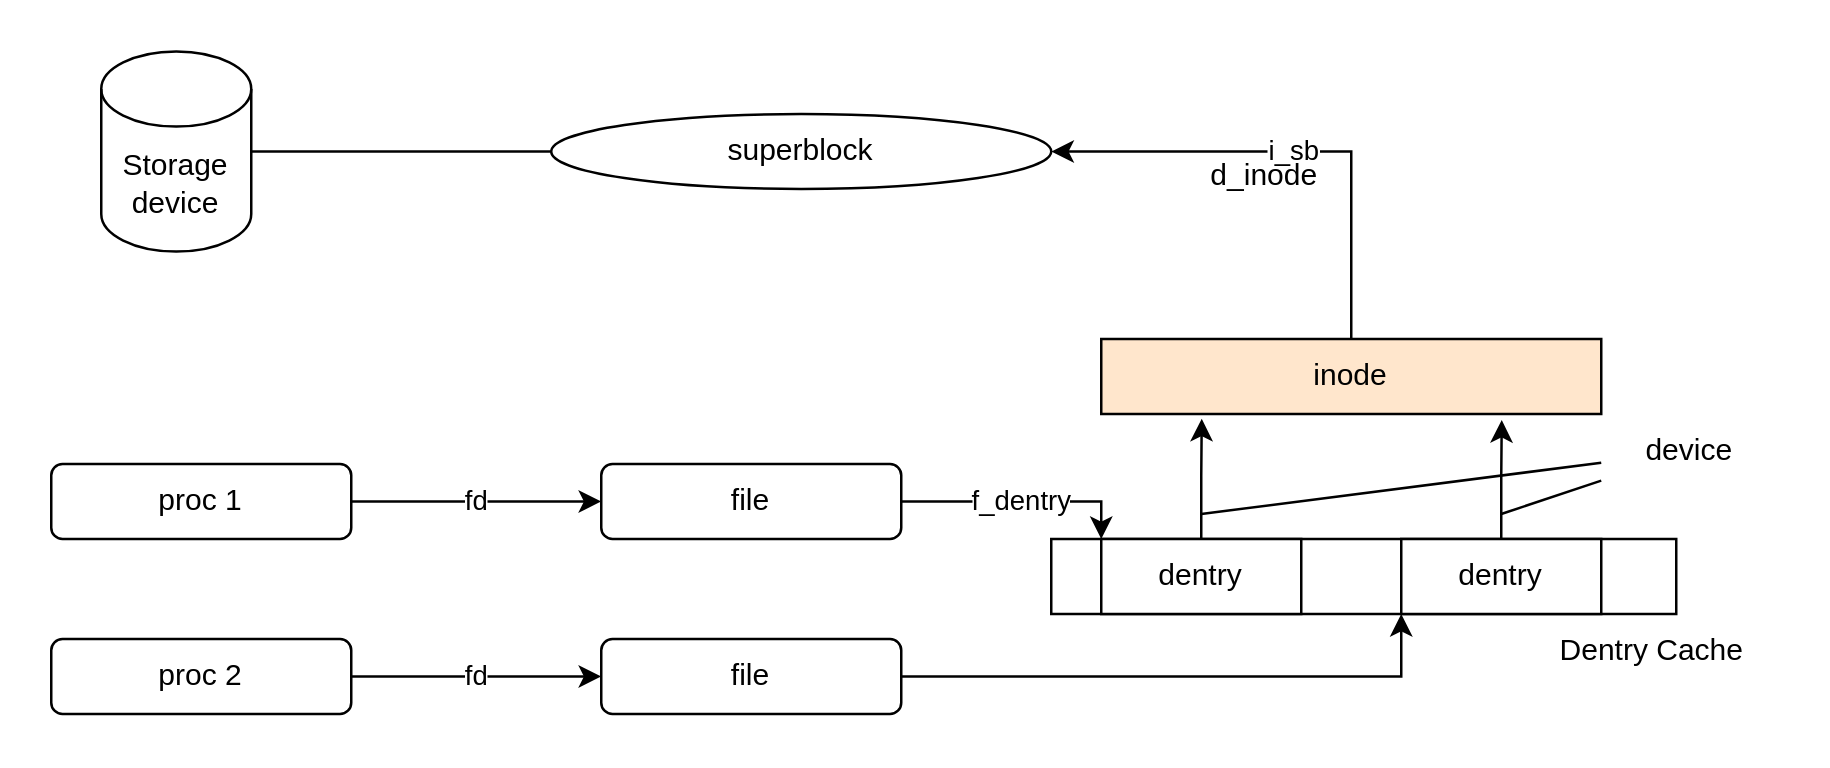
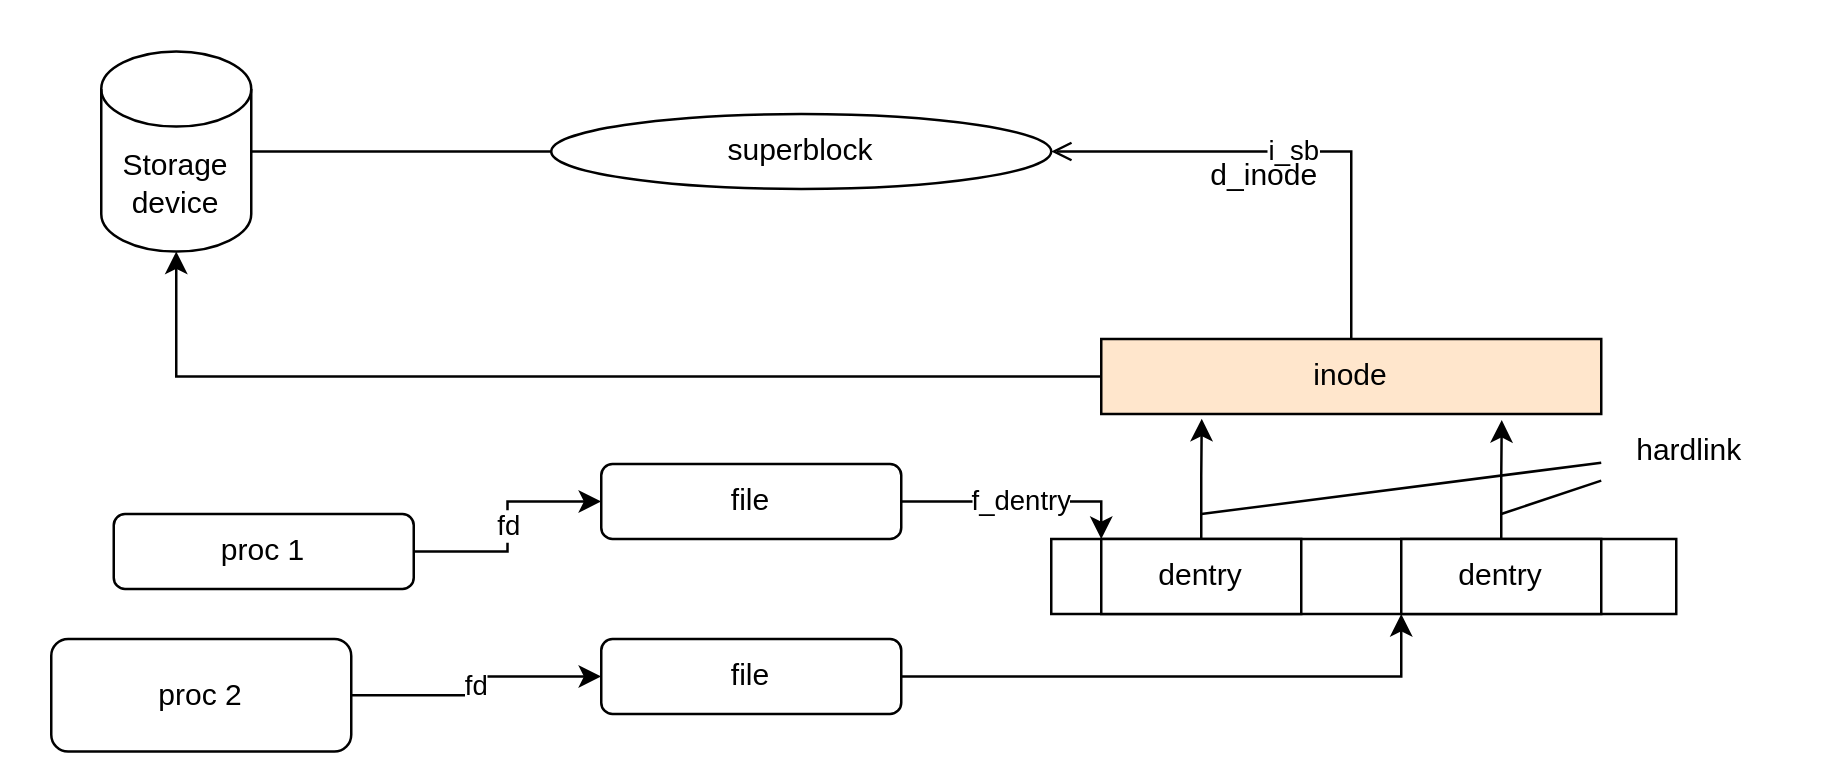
  <mxCell id="0" />
  <mxCell id="1" parent="0" />
  <mxCell id="2" value="fd" style="edgeStyle=orthogonalEdgeStyle;rounded=0;orthogonalLoop=1;jettySize=auto;html=1;endArrow=classic;endFill=1;" edge="1" parent="1" source="3" target="7"><mxGeometry relative="1" as="geometry" /></mxCell>
- <mxCell id="3" value="proc 1" style="rounded=1;whiteSpace=wrap;html=1;" vertex="1" parent="1"><mxGeometry x="20" y="185" width="120" height="30" as="geometry" /></mxCell>
+ <mxCell id="3" value="proc 1" style="rounded=1;whiteSpace=wrap;html=1;" vertex="1" parent="1"><mxGeometry x="45" y="205" width="120" height="30" as="geometry" /></mxCell>
  <mxCell id="4" value="fd" style="edgeStyle=orthogonalEdgeStyle;rounded=0;orthogonalLoop=1;jettySize=auto;html=1;endArrow=classic;endFill=1;" edge="1" parent="1" source="5" target="9"><mxGeometry relative="1" as="geometry" /></mxCell>
- <mxCell id="5" value="proc 2" style="rounded=1;whiteSpace=wrap;html=1;" vertex="1" parent="1"><mxGeometry x="20" y="255" width="120" height="30" as="geometry" /></mxCell>
+ <mxCell id="5" value="proc 2" style="rounded=1;whiteSpace=wrap;html=1;" vertex="1" parent="1"><mxGeometry x="20" y="255" width="120" height="45" as="geometry" /></mxCell>
  <mxCell id="6" value="f_dentry" style="edgeStyle=orthogonalEdgeStyle;rounded=0;orthogonalLoop=1;jettySize=auto;html=1;endArrow=classic;endFill=1;" edge="1" parent="1" source="7" target="12"><mxGeometry relative="1" as="geometry"><Array as="points"><mxPoint x="440" y="200" /></Array></mxGeometry></mxCell>
  <mxCell id="7" value="file" style="rounded=1;whiteSpace=wrap;html=1;" vertex="1" parent="1"><mxGeometry x="240" y="185" width="120" height="30" as="geometry" /></mxCell>
  <mxCell id="8" style="edgeStyle=orthogonalEdgeStyle;rounded=0;orthogonalLoop=1;jettySize=auto;html=1;endArrow=classic;endFill=1;" edge="1" parent="1" source="9" target="14"><mxGeometry relative="1" as="geometry"><Array as="points"><mxPoint x="560" y="270" /></Array></mxGeometry></mxCell>
  <mxCell id="9" value="file" style="rounded=1;whiteSpace=wrap;html=1;" vertex="1" parent="1"><mxGeometry x="240" y="255" width="120" height="30" as="geometry" /></mxCell>
  <mxCell id="10" value="" style="rounded=0;whiteSpace=wrap;html=1;" vertex="1" parent="1"><mxGeometry x="420" y="215" width="250" height="30" as="geometry" /></mxCell>
  <mxCell id="11" style="edgeStyle=orthogonalEdgeStyle;rounded=0;orthogonalLoop=1;jettySize=auto;html=1;entryX=0.201;entryY=1.062;entryDx=0;entryDy=0;entryPerimeter=0;endArrow=classic;endFill=1;" edge="1" parent="1" source="12" target="17"><mxGeometry relative="1" as="geometry" /></mxCell>
  <mxCell id="12" value="dentry" style="rounded=0;whiteSpace=wrap;html=1;" vertex="1" parent="1"><mxGeometry x="440" y="215" width="80" height="30" as="geometry" /></mxCell>
  <mxCell id="13" style="edgeStyle=orthogonalEdgeStyle;rounded=0;orthogonalLoop=1;jettySize=auto;html=1;entryX=0.801;entryY=1.081;entryDx=0;entryDy=0;entryPerimeter=0;endArrow=classic;endFill=1;" edge="1" parent="1" source="14" target="17"><mxGeometry relative="1" as="geometry" /></mxCell>
  <mxCell id="14" value="dentry" style="rounded=0;whiteSpace=wrap;html=1;" vertex="1" parent="1"><mxGeometry x="560" y="215" width="80" height="30" as="geometry" /></mxCell>
- <mxCell id="15" value="i_sb" style="edgeStyle=orthogonalEdgeStyle;rounded=0;orthogonalLoop=1;jettySize=auto;html=1;entryX=1;entryY=0.5;entryDx=0;entryDy=0;endArrow=classic;endFill=1;" edge="1" parent="1" source="17" target="19"><mxGeometry relative="1" as="geometry"><Array as="points"><mxPoint x="540" y="60" /></Array></mxGeometry></mxCell>
+ <mxCell id="15" value="i_sb" style="edgeStyle=orthogonalEdgeStyle;rounded=0;orthogonalLoop=1;jettySize=auto;html=1;entryX=1;entryY=0.5;entryDx=0;entryDy=0;endArrow=open;endFill=1;" edge="1" parent="1" source="17" target="19"><mxGeometry relative="1" as="geometry"><Array as="points"><mxPoint x="540" y="60" /></Array></mxGeometry></mxCell>
+ <mxCell id="16" style="edgeStyle=orthogonalEdgeStyle;rounded=0;orthogonalLoop=1;jettySize=auto;html=1;endArrow=classic;endFill=1;" edge="1" parent="1" source="17" target="20"><mxGeometry relative="1" as="geometry" /></mxCell>
  <mxCell id="17" value="inode" style="rounded=0;whiteSpace=wrap;html=1;fillColor=#ffe6cc;" vertex="1" parent="1"><mxGeometry x="440" y="135" width="200" height="30" as="geometry" /></mxCell>
  <mxCell id="18" style="edgeStyle=orthogonalEdgeStyle;rounded=0;orthogonalLoop=1;jettySize=auto;html=1;endArrow=none;endFill=1;" edge="1" parent="1" source="19" target="20"><mxGeometry relative="1" as="geometry" /></mxCell>
  <mxCell id="19" value="superblock" style="ellipse;whiteSpace=wrap;html=1;" vertex="1" parent="1"><mxGeometry x="220" y="45" width="200" height="30" as="geometry" /></mxCell>
  <mxCell id="20" value="Storage&lt;br&gt;device" style="shape=cylinder3;whiteSpace=wrap;html=1;boundedLbl=1;backgroundOutline=1;size=15;" vertex="1" parent="1"><mxGeometry x="40" y="20" width="60" height="80" as="geometry" /></mxCell>
  <mxCell id="21" value="d_inode" style="text;html=1;align=center;verticalAlign=middle;resizable=0;points=[];autosize=1;strokeColor=none;fillColor=none;" vertex="1" parent="1"><mxGeometry x="470" y="55" width="70" height="30" as="geometry" /></mxCell>
  <mxCell id="22" style="rounded=0;orthogonalLoop=1;jettySize=auto;html=1;endArrow=none;endFill=0;" edge="1" parent="1" source="24"><mxGeometry relative="1" as="geometry"><mxPoint x="480" y="205" as="targetPoint" /></mxGeometry></mxCell>
  <mxCell id="23" value="" style="edgeStyle=none;rounded=0;orthogonalLoop=1;jettySize=auto;html=1;endArrow=none;endFill=0;" edge="1" parent="1" source="24"><mxGeometry relative="1" as="geometry"><mxPoint x="600" y="205" as="targetPoint" /></mxGeometry></mxCell>
- <mxCell id="24" value="device" style="text;html=1;align=center;verticalAlign=middle;resizable=0;points=[];autosize=1;strokeColor=none;fillColor=none;" vertex="1" parent="1"><mxGeometry x="640" y="165" width="70" height="30" as="geometry" /></mxCell>
- <mxCell id="25" value="Dentry Cache" style="text;html=1;align=center;verticalAlign=middle;resizable=0;points=[];autosize=1;strokeColor=none;fillColor=none;" vertex="1" parent="1"><mxGeometry x="610" y="245" width="100" height="30" as="geometry" /></mxCell>
+ <mxCell id="24" value="hardlink" style="text;html=1;align=center;verticalAlign=middle;resizable=0;points=[];autosize=1;strokeColor=none;fillColor=none;" vertex="1" parent="1"><mxGeometry x="640" y="165" width="70" height="30" as="geometry" /></mxCell>
